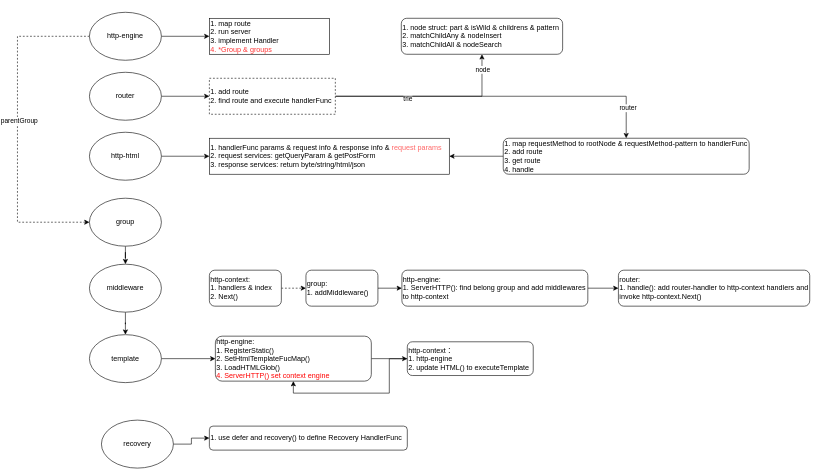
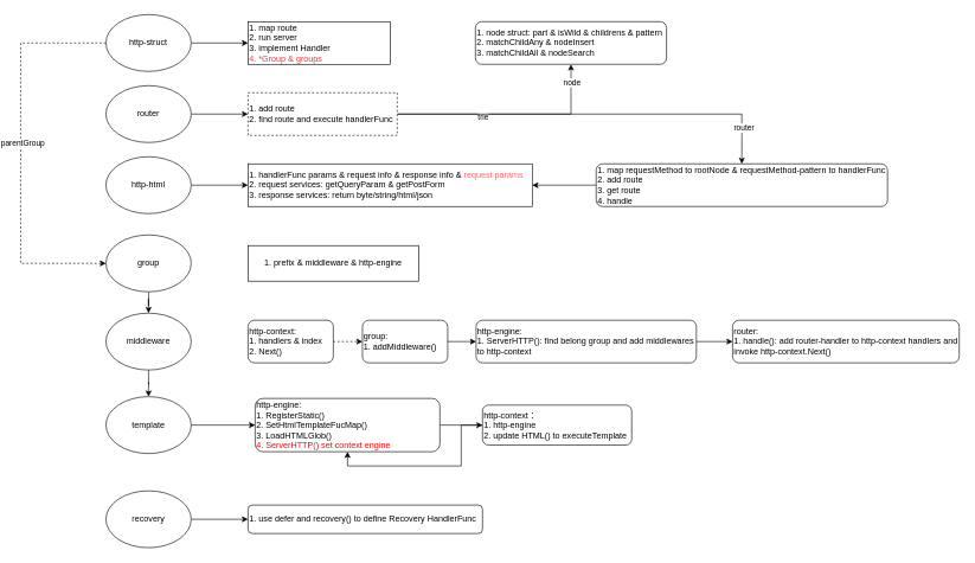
  <mxCell id="0" />
  <mxCell id="1" parent="0" />
  <mxCell id="2" value="" style="edgeStyle=orthogonalEdgeStyle;rounded=0;orthogonalLoop=1;jettySize=auto;html=1;" edge="1" parent="1" source="5" target="18"><mxGeometry relative="1" as="geometry" /></mxCell>
  <mxCell id="3" style="edgeStyle=orthogonalEdgeStyle;rounded=0;orthogonalLoop=1;jettySize=auto;html=1;exitX=0;exitY=0.5;exitDx=0;exitDy=0;entryX=0;entryY=0.5;entryDx=0;entryDy=0;fontColor=#FF6666;dashed=1;" edge="1" parent="1" source="5" target="11"><mxGeometry relative="1" as="geometry"><Array as="points"><mxPoint x="20" y="60" /><mxPoint x="20" y="370" /></Array></mxGeometry></mxCell>
  <mxCell id="4" value="parentGroup" style="edgeLabel;html=1;align=center;verticalAlign=middle;resizable=0;points=[];fontColor=#000000;" vertex="1" connectable="0" parent="3"><mxGeometry x="-0.053" y="2" relative="1" as="geometry"><mxPoint as="offset" /></mxGeometry></mxCell>
- <mxCell id="5" value="http-engine" style="ellipse;whiteSpace=wrap;html=1;" parent="1" vertex="1"><mxGeometry x="140" y="20" width="120" height="80" as="geometry" /></mxCell>
+ <mxCell id="5" value="http-struct" style="ellipse;whiteSpace=wrap;html=1;" parent="1" vertex="1"><mxGeometry x="140" y="20" width="120" height="80" as="geometry" /></mxCell>
  <mxCell id="6" value="" style="edgeStyle=orthogonalEdgeStyle;rounded=0;orthogonalLoop=1;jettySize=auto;html=1;" edge="1" parent="1" source="7" target="25"><mxGeometry relative="1" as="geometry" /></mxCell>
  <mxCell id="7" value="http-html" style="ellipse;whiteSpace=wrap;html=1;" parent="1" vertex="1"><mxGeometry x="140" y="220" width="120" height="80" as="geometry" /></mxCell>
  <mxCell id="8" value="" style="edgeStyle=orthogonalEdgeStyle;rounded=0;orthogonalLoop=1;jettySize=auto;html=1;" edge="1" parent="1" source="9" target="24"><mxGeometry relative="1" as="geometry" /></mxCell>
  <mxCell id="9" value="router" style="ellipse;whiteSpace=wrap;html=1;" parent="1" vertex="1"><mxGeometry x="140" y="120" width="120" height="80" as="geometry" /></mxCell>
  <mxCell id="10" value="" style="edgeStyle=orthogonalEdgeStyle;rounded=0;orthogonalLoop=1;jettySize=auto;html=1;fontColor=#FF6666;" edge="1" parent="1" source="11" target="13"><mxGeometry relative="1" as="geometry" /></mxCell>
  <mxCell id="11" value="group" style="ellipse;whiteSpace=wrap;html=1;" parent="1" vertex="1"><mxGeometry x="140" y="330" width="120" height="80" as="geometry" /></mxCell>
  <mxCell id="12" value="" style="edgeStyle=orthogonalEdgeStyle;rounded=0;orthogonalLoop=1;jettySize=auto;html=1;fontColor=#FF3333;" edge="1" parent="1" source="13" target="17"><mxGeometry relative="1" as="geometry" /></mxCell>
  <mxCell id="13" value="middleware" style="ellipse;whiteSpace=wrap;html=1;" parent="1" vertex="1"><mxGeometry x="140" y="440" width="120" height="80" as="geometry" /></mxCell>
  <mxCell id="14" value="" style="edgeStyle=orthogonalEdgeStyle;rounded=0;orthogonalLoop=1;jettySize=auto;html=1;fontColor=#FF0000;" edge="1" parent="1" source="15" target="41"><mxGeometry relative="1" as="geometry" /></mxCell>
- <mxCell id="15" value="recovery" style="ellipse;whiteSpace=wrap;html=1;" parent="1" vertex="1"><mxGeometry x="160" y="700" width="120" height="80" as="geometry" /></mxCell>
+ <mxCell id="15" value="recovery" style="ellipse;whiteSpace=wrap;html=1;" parent="1" vertex="1"><mxGeometry x="140" y="690" width="120" height="80" as="geometry" /></mxCell>
  <mxCell id="16" value="" style="edgeStyle=orthogonalEdgeStyle;rounded=0;orthogonalLoop=1;jettySize=auto;html=1;fontColor=#FF3333;" edge="1" parent="1" source="17" target="38"><mxGeometry relative="1" as="geometry" /></mxCell>
  <mxCell id="17" value="template" style="ellipse;whiteSpace=wrap;html=1;" parent="1" vertex="1"><mxGeometry x="140" y="557.5" width="120" height="80" as="geometry" /></mxCell>
  <mxCell id="18" value="1. map route&lt;br&gt;2. run server&lt;br&gt;3. implement Handler&lt;br&gt;&lt;font color=&quot;#ff3333&quot;&gt;4. *Group &amp;amp; groups&amp;nbsp;&lt;/font&gt;" style="whiteSpace=wrap;html=1;align=left;" vertex="1" parent="1"><mxGeometry x="340" y="30" width="200" height="60" as="geometry" /></mxCell>
  <mxCell id="19" value="" style="edgeStyle=orthogonalEdgeStyle;rounded=0;orthogonalLoop=1;jettySize=auto;html=1;" edge="1" parent="1" source="24" target="26"><mxGeometry relative="1" as="geometry" /></mxCell>
  <mxCell id="20" value="trie" style="edgeLabel;html=1;align=center;verticalAlign=middle;resizable=0;points=[];" vertex="1" connectable="0" parent="19"><mxGeometry x="-0.237" y="-2" relative="1" as="geometry"><mxPoint y="1" as="offset" /></mxGeometry></mxCell>
  <mxCell id="21" value="node" style="edgeLabel;html=1;align=center;verticalAlign=middle;resizable=0;points=[];" vertex="1" connectable="0" parent="19"><mxGeometry x="0.847" relative="1" as="geometry"><mxPoint x="1" y="1" as="offset" /></mxGeometry></mxCell>
  <mxCell id="22" style="edgeStyle=orthogonalEdgeStyle;rounded=0;orthogonalLoop=1;jettySize=auto;html=1;exitX=1;exitY=0.5;exitDx=0;exitDy=0;entryX=0.5;entryY=0;entryDx=0;entryDy=0;" edge="1" parent="1" source="24" target="28"><mxGeometry relative="1" as="geometry" /></mxCell>
  <mxCell id="23" value="router" style="edgeLabel;html=1;align=center;verticalAlign=middle;resizable=0;points=[];" vertex="1" connectable="0" parent="22"><mxGeometry x="0.818" y="2" relative="1" as="geometry"><mxPoint as="offset" /></mxGeometry></mxCell>
  <mxCell id="24" value="1. add route&lt;br&gt;2. find route and execute handlerFunc" style="whiteSpace=wrap;html=1;align=left;dashed=1;" vertex="1" parent="1"><mxGeometry x="340" y="130" width="210" height="60" as="geometry" /></mxCell>
  <mxCell id="25" value="1. handlerFunc params &amp;amp; request info &amp;amp; response info &amp;amp; &lt;font color=&quot;#ff6666&quot;&gt;request params&lt;/font&gt;&lt;br&gt;2. request services: getQueryParam &amp;amp; getPostForm&lt;br&gt;3. response services: return byte/string/html/json" style="whiteSpace=wrap;html=1;align=left;" vertex="1" parent="1"><mxGeometry x="340" y="230" width="400" height="60" as="geometry" /></mxCell>
  <mxCell id="26" value="1. node struct: part &amp;amp; isWild &amp;amp; childrens &amp;amp; pattern&lt;br&gt;2.&amp;nbsp;matchChildAny &amp;amp; nodeInsert&lt;br&gt;3.&amp;nbsp;matchChildAll &amp;amp; nodeSearch" style="rounded=1;whiteSpace=wrap;html=1;align=left;" vertex="1" parent="1"><mxGeometry x="660" y="30" width="269" height="60" as="geometry" /></mxCell>
  <mxCell id="27" style="edgeStyle=orthogonalEdgeStyle;rounded=0;orthogonalLoop=1;jettySize=auto;html=1;entryX=1;entryY=0.5;entryDx=0;entryDy=0;" edge="1" parent="1" source="28" target="25"><mxGeometry relative="1" as="geometry" /></mxCell>
  <mxCell id="28" value="1. map requestMethod to rootNode &amp;amp; requestMethod-pattern to handlerFunc&lt;br&gt;2. add route&lt;br&gt;3. get route&lt;br&gt;4. handle" style="rounded=1;whiteSpace=wrap;html=1;align=left;" vertex="1" parent="1"><mxGeometry x="830" y="230" width="410" height="60" as="geometry" /></mxCell>
+ <mxCell id="29" value="1. prefix &amp;amp; middleware &amp;amp; http-engine" style="whiteSpace=wrap;html=1;" vertex="1" parent="1"><mxGeometry x="340" y="345" width="240" height="50" as="geometry" /></mxCell>
  <mxCell id="30" value="" style="edgeStyle=orthogonalEdgeStyle;rounded=0;orthogonalLoop=1;jettySize=auto;html=1;fontColor=#FF3333;dashed=1;" edge="1" parent="1" source="31" target="33"><mxGeometry relative="1" as="geometry" /></mxCell>
  <mxCell id="31" value="http-context:&lt;br&gt;1. handlers &amp;amp; index&lt;br&gt;2. Next()" style="rounded=1;whiteSpace=wrap;html=1;align=left;" vertex="1" parent="1"><mxGeometry x="340" y="450" width="120" height="60" as="geometry" /></mxCell>
  <mxCell id="32" value="" style="edgeStyle=orthogonalEdgeStyle;rounded=0;orthogonalLoop=1;jettySize=auto;html=1;fontColor=#FF3333;" edge="1" parent="1" source="33" target="35"><mxGeometry relative="1" as="geometry" /></mxCell>
  <mxCell id="33" value="group:&lt;br&gt;1. addMiddleware()" style="whiteSpace=wrap;html=1;align=left;rounded=1;" vertex="1" parent="1"><mxGeometry x="501" y="450" width="120" height="60" as="geometry" /></mxCell>
  <mxCell id="34" value="" style="edgeStyle=orthogonalEdgeStyle;rounded=0;orthogonalLoop=1;jettySize=auto;html=1;fontColor=#FF3333;" edge="1" parent="1" source="35" target="36"><mxGeometry relative="1" as="geometry" /></mxCell>
  <mxCell id="35" value="http-engine:&lt;br&gt;1. ServerHTTP(): find belong group and add middlewares to http-context" style="whiteSpace=wrap;html=1;align=left;rounded=1;" vertex="1" parent="1"><mxGeometry x="661" y="450" width="310" height="60" as="geometry" /></mxCell>
  <mxCell id="36" value="router:&lt;br&gt;1. handle(): add router-handler to http-context handlers and invoke http-context.Next()" style="whiteSpace=wrap;html=1;align=left;rounded=1;" vertex="1" parent="1"><mxGeometry x="1022" y="450" width="319" height="60" as="geometry" /></mxCell>
  <mxCell id="37" value="" style="edgeStyle=orthogonalEdgeStyle;rounded=0;orthogonalLoop=1;jettySize=auto;html=1;fontColor=#FF3333;" edge="1" parent="1" source="38" target="40"><mxGeometry relative="1" as="geometry" /></mxCell>
  <mxCell id="38" value="http-engine:&lt;br&gt;1. RegisterStatic()&lt;br&gt;2.&amp;nbsp;SetHtmlTemplateFucMap()&lt;br&gt;3.&amp;nbsp;LoadHTMLGlob()&lt;br&gt;&lt;font color=&quot;#ff0000&quot;&gt;4. ServerHTTP() set context engine&lt;/font&gt;" style="rounded=1;whiteSpace=wrap;html=1;align=left;" vertex="1" parent="1"><mxGeometry x="350" y="560" width="260" height="75" as="geometry" /></mxCell>
  <mxCell id="39" style="edgeStyle=orthogonalEdgeStyle;rounded=0;orthogonalLoop=1;jettySize=auto;html=1;entryX=0.5;entryY=1;entryDx=0;entryDy=0;fontColor=#FF3333;" edge="1" parent="1" source="40" target="38"><mxGeometry relative="1" as="geometry" /></mxCell>
  <mxCell id="40" value="http-context：&lt;br&gt;1. http-engine&lt;br&gt;2. update HTML() to executeTemplate" style="rounded=1;whiteSpace=wrap;html=1;align=left;" vertex="1" parent="1"><mxGeometry x="670" y="569.38" width="210" height="56.25" as="geometry" /></mxCell>
  <mxCell id="41" value="1. use defer and recovery() to define Recovery HandlerFunc&amp;nbsp;" style="rounded=1;whiteSpace=wrap;html=1;align=left;" vertex="1" parent="1"><mxGeometry x="340" y="710" width="330" height="40" as="geometry" /></mxCell>
